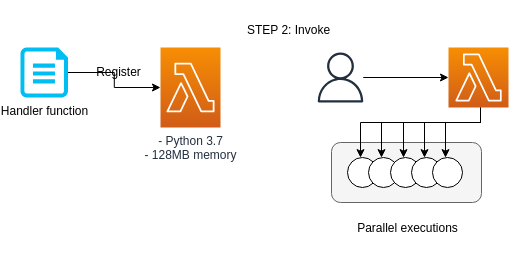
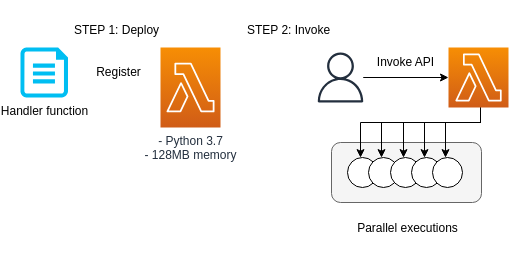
  <mxCell id="0" />
  <mxCell id="1" parent="0" />
  <mxCell id="2" value="" style="rounded=1;whiteSpace=wrap;html=1;fillColor=#f5f5f5;strokeColor=#666666;fontColor=#333333;" parent="1" vertex="1"><mxGeometry x="331" y="142" width="150" height="60" as="geometry" /></mxCell>
  <mxCell id="3" value="" style="ellipse;whiteSpace=wrap;html=1;aspect=fixed;" parent="1" vertex="1"><mxGeometry x="347" y="157" width="30" height="30" as="geometry" /></mxCell>
  <mxCell id="4" value="" style="ellipse;whiteSpace=wrap;html=1;aspect=fixed;" parent="1" vertex="1"><mxGeometry x="368" y="157" width="30" height="30" as="geometry" /></mxCell>
- <mxCell id="5" style="edgeStyle=orthogonalEdgeStyle;rounded=0;orthogonalLoop=1;jettySize=auto;html=1;" parent="1" source="6" target="7" edge="1"><mxGeometry relative="1" as="geometry" /></mxCell>
  <mxCell id="6" value="Handler function" style="verticalLabelPosition=bottom;html=1;verticalAlign=top;align=center;strokeColor=none;fillColor=#00BEF2;shape=mxgraph.azure.file;pointerEvents=1;" parent="1" vertex="1"><mxGeometry x="20" y="47" width="47.5" height="50" as="geometry" /></mxCell>
  <mxCell id="7" value="- Python 3.7&lt;br&gt;- 128MB memory" style="points=[[0,0,0],[0.25,0,0],[0.5,0,0],[0.75,0,0],[1,0,0],[0,1,0],[0.25,1,0],[0.5,1,0],[0.75,1,0],[1,1,0],[0,0.25,0],[0,0.5,0],[0,0.75,0],[1,0.25,0],[1,0.5,0],[1,0.75,0]];outlineConnect=0;fontColor=#232F3E;gradientColor=#F78E04;gradientDirection=north;fillColor=#D05C17;strokeColor=#ffffff;dashed=0;verticalLabelPosition=bottom;verticalAlign=top;align=center;html=1;fontSize=12;fontStyle=0;aspect=fixed;shape=mxgraph.aws4.resourceIcon;resIcon=mxgraph.aws4.lambda;" parent="1" vertex="1"><mxGeometry x="160" y="47" width="60" height="80" as="geometry" /></mxCell>
+ <mxCell id="8" value="STEP 1: Deploy" style="text;html=1;align=center;verticalAlign=middle;resizable=0;points=[];autosize=1;strokeColor=none;" parent="1" vertex="1"><mxGeometry x="66" y="20" width="100" height="20" as="geometry" /></mxCell>
  <mxCell id="9" value="STEP 2: Invoke" style="text;html=1;align=center;verticalAlign=middle;resizable=0;points=[];autosize=1;strokeColor=none;" parent="1" vertex="1"><mxGeometry x="238" y="20" width="100" height="20" as="geometry" /></mxCell>
  <mxCell id="10" style="edgeStyle=orthogonalEdgeStyle;rounded=0;orthogonalLoop=1;jettySize=auto;html=1;entryX=0;entryY=0.5;entryDx=0;entryDy=0;entryPerimeter=0;" parent="1" source="11" target="17" edge="1"><mxGeometry relative="1" as="geometry" /></mxCell>
  <mxCell id="11" value="" style="outlineConnect=0;fontColor=#232F3E;gradientColor=none;fillColor=#232F3E;strokeColor=none;dashed=0;verticalLabelPosition=bottom;verticalAlign=top;align=center;html=1;fontSize=12;fontStyle=0;aspect=fixed;pointerEvents=1;shape=mxgraph.aws4.user;" parent="1" vertex="1"><mxGeometry x="315" y="52" width="50" height="50" as="geometry" /></mxCell>
  <mxCell id="12" style="edgeStyle=orthogonalEdgeStyle;rounded=0;orthogonalLoop=1;jettySize=auto;html=1;" parent="1" source="17" target="3" edge="1"><mxGeometry relative="1" as="geometry"><Array as="points"><mxPoint x="480" y="122" /><mxPoint x="360" y="122" /></Array></mxGeometry></mxCell>
  <mxCell id="13" style="edgeStyle=orthogonalEdgeStyle;rounded=0;orthogonalLoop=1;jettySize=auto;html=1;" parent="1" source="17" target="4" edge="1"><mxGeometry relative="1" as="geometry"><Array as="points"><mxPoint x="480" y="122" /><mxPoint x="381" y="122" /></Array></mxGeometry></mxCell>
  <mxCell id="14" style="edgeStyle=orthogonalEdgeStyle;rounded=0;orthogonalLoop=1;jettySize=auto;html=1;" parent="1" source="17" target="19" edge="1"><mxGeometry relative="1" as="geometry"><Array as="points"><mxPoint x="480" y="122" /><mxPoint x="403" y="122" /></Array></mxGeometry></mxCell>
  <mxCell id="15" style="edgeStyle=orthogonalEdgeStyle;rounded=0;orthogonalLoop=1;jettySize=auto;html=1;" parent="1" source="17" target="20" edge="1"><mxGeometry relative="1" as="geometry"><Array as="points"><mxPoint x="480" y="122" /><mxPoint x="424" y="122" /></Array></mxGeometry></mxCell>
  <mxCell id="16" style="edgeStyle=orthogonalEdgeStyle;rounded=0;orthogonalLoop=1;jettySize=auto;html=1;" parent="1" source="17" target="21" edge="1"><mxGeometry relative="1" as="geometry"><Array as="points"><mxPoint x="480" y="122" /><mxPoint x="445" y="122" /></Array></mxGeometry></mxCell>
  <mxCell id="17" value="" style="points=[[0,0,0],[0.25,0,0],[0.5,0,0],[0.75,0,0],[1,0,0],[0,1,0],[0.25,1,0],[0.5,1,0],[0.75,1,0],[1,1,0],[0,0.25,0],[0,0.5,0],[0,0.75,0],[1,0.25,0],[1,0.5,0],[1,0.75,0]];outlineConnect=0;fontColor=#232F3E;gradientColor=#F78E04;gradientDirection=north;fillColor=#D05C17;strokeColor=#ffffff;dashed=0;verticalLabelPosition=bottom;verticalAlign=top;align=center;html=1;fontSize=12;fontStyle=0;aspect=fixed;shape=mxgraph.aws4.resourceIcon;resIcon=mxgraph.aws4.lambda;" parent="1" vertex="1"><mxGeometry x="448" y="47" width="60" height="60" as="geometry" /></mxCell>
+ <mxCell id="18" value="Invoke API" style="text;html=1;align=center;verticalAlign=middle;resizable=0;points=[];autosize=1;strokeColor=none;" parent="1" vertex="1"><mxGeometry x="370" y="52" width="70" height="20" as="geometry" /></mxCell>
  <mxCell id="19" value="" style="ellipse;whiteSpace=wrap;html=1;aspect=fixed;" parent="1" vertex="1"><mxGeometry x="390" y="157" width="30" height="30" as="geometry" /></mxCell>
  <mxCell id="20" value="" style="ellipse;whiteSpace=wrap;html=1;aspect=fixed;" parent="1" vertex="1"><mxGeometry x="411" y="157" width="30" height="30" as="geometry" /></mxCell>
  <mxCell id="21" value="" style="ellipse;whiteSpace=wrap;html=1;aspect=fixed;" parent="1" vertex="1"><mxGeometry x="432" y="157" width="30" height="30" as="geometry" /></mxCell>
  <mxCell id="22" value="Parallel executions" style="text;html=1;align=center;verticalAlign=middle;resizable=0;points=[];autosize=1;strokeColor=none;" parent="1" vertex="1"><mxGeometry x="347" y="218" width="120" height="20" as="geometry" /></mxCell>
  <mxCell id="23" value="Register" style="text;html=1;align=center;verticalAlign=middle;resizable=0;points=[];autosize=1;strokeColor=none;" parent="1" vertex="1"><mxGeometry x="88" y="62" width="60" height="20" as="geometry" /></mxCell>
